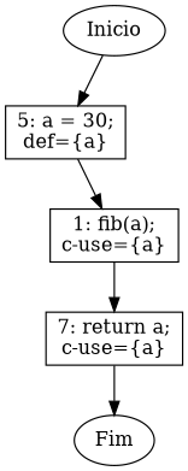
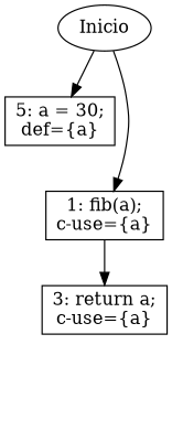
  digraph {
    rankdir=TB
    node [shape=box]
    n1 [label=Inicio shape=ellipse]
    n2 [label="5: a = 30;\ndef={a}"]
    n3 [label="1: fib(a);\nc-use={a}"]
-   n4 [label=Fim shape=ellipse]
-   n5 [label="7: return a;\nc-use={a}"]
+   n5 [label="3: return a;\nc-use={a}"]
    n1 -> n2
-   n2 -> n3
+   n1 -> n3
    n3 -> n5
-   n5 -> n4
  }
